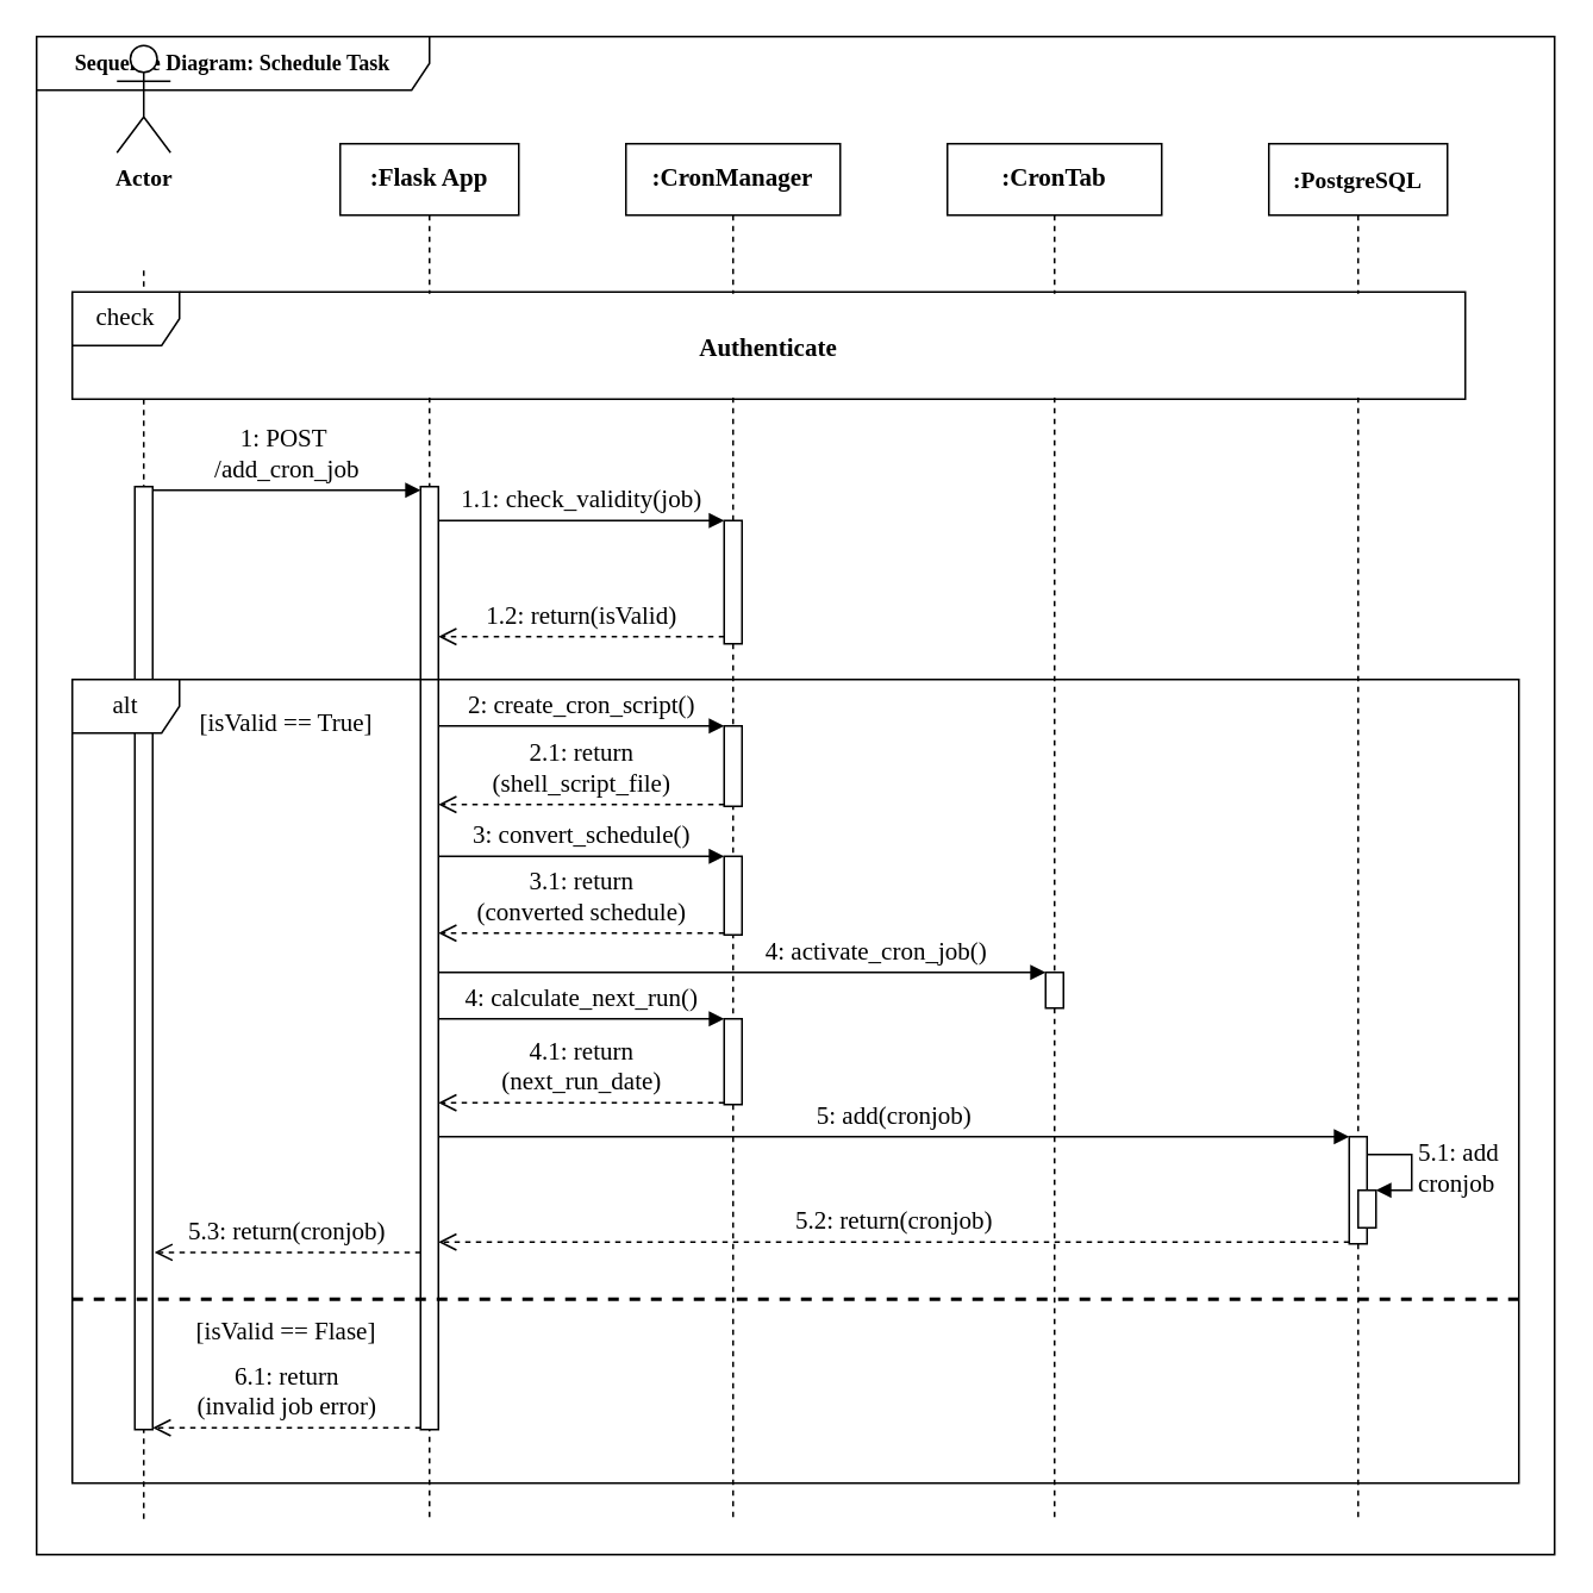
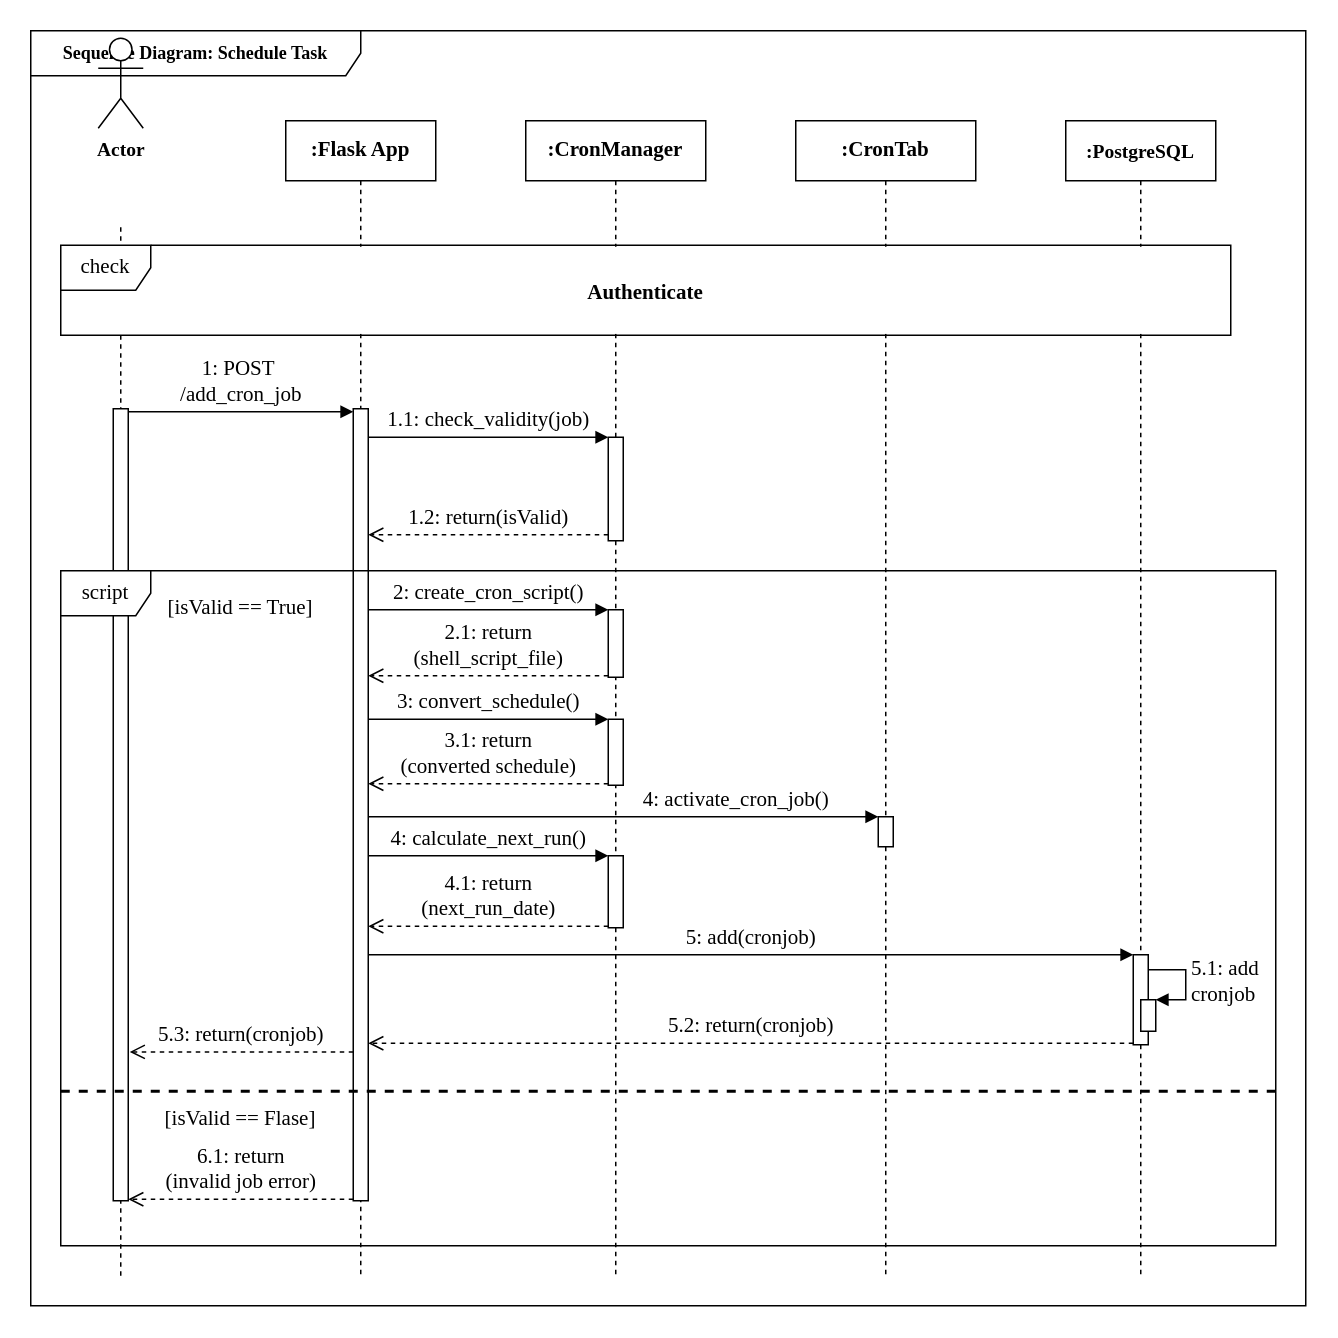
  <mxCell id="0" />
  <mxCell id="1" parent="0" />
  <mxCell id="2" value="&lt;b&gt;&lt;font face=&quot;Old Standard TT&quot;&gt;Sequence Diagram: Schedule Task&lt;/font&gt;&lt;/b&gt;" style="shape=umlFrame;whiteSpace=wrap;html=1;width=220;height=30;" parent="1" vertex="1"><mxGeometry x="20" y="20" width="850" height="850" as="geometry" /></mxCell>
  <mxCell id="3" value="" style="endArrow=none;dashed=1;html=1;" parent="1" edge="1"><mxGeometry width="50" height="50" relative="1" as="geometry"><mxPoint x="80" y="850" as="sourcePoint" /><mxPoint x="80" y="148" as="targetPoint" /></mxGeometry></mxCell>
  <mxCell id="4" value="&lt;font face=&quot;Old Standard TT&quot; size=&quot;1&quot;&gt;&lt;b style=&quot;font-size: 14px&quot;&gt;:CronTab&lt;/b&gt;&lt;/font&gt;" style="shape=umlLifeline;perimeter=lifelinePerimeter;whiteSpace=wrap;html=1;container=1;collapsible=0;recursiveResize=0;outlineConnect=0;" parent="1" vertex="1"><mxGeometry x="530" y="80" width="120" height="770" as="geometry" /></mxCell>
  <mxCell id="5" value="&lt;font face=&quot;Old Standard TT&quot; size=&quot;1&quot;&gt;&lt;b style=&quot;font-size: 13px&quot;&gt;:PostgreSQL&lt;/b&gt;&lt;/font&gt;" style="shape=umlLifeline;perimeter=lifelinePerimeter;whiteSpace=wrap;html=1;container=1;collapsible=0;recursiveResize=0;outlineConnect=0;" parent="1" vertex="1"><mxGeometry x="710" y="80" width="100" height="770" as="geometry" /></mxCell>
  <mxCell id="6" value="" style="html=1;points=[];perimeter=orthogonalPerimeter;strokeWidth=1;fontFamily=Old Standard TT;fontSize=14;" parent="5" vertex="1"><mxGeometry x="45" y="556" width="10" height="60" as="geometry" /></mxCell>
  <mxCell id="7" value="" style="html=1;points=[];perimeter=orthogonalPerimeter;strokeWidth=1;fontFamily=Old Standard TT;fontSize=14;" parent="5" vertex="1"><mxGeometry x="50" y="586" width="10" height="21" as="geometry" /></mxCell>
  <mxCell id="8" value="5.1: add&lt;br&gt;cronjob" style="edgeStyle=orthogonalEdgeStyle;html=1;align=left;spacingLeft=2;endArrow=block;rounded=0;entryX=1;entryY=0;labelBackgroundColor=none;strokeWidth=1;fontFamily=Old Standard TT;fontSize=14;" parent="5" target="7" edge="1"><mxGeometry relative="1" as="geometry"><mxPoint x="55" y="566" as="sourcePoint" /><Array as="points"><mxPoint x="80" y="566" /></Array></mxGeometry></mxCell>
  <mxCell id="9" value="&lt;font face=&quot;Old Standard TT&quot; style=&quot;font-size: 13px&quot;&gt;&lt;b&gt;Actor&lt;/b&gt;&lt;/font&gt;" style="shape=umlActor;verticalLabelPosition=bottom;verticalAlign=top;html=1;" parent="1" vertex="1"><mxGeometry x="65" y="25" width="30" height="60" as="geometry" /></mxCell>
  <mxCell id="10" value="&lt;font face=&quot;Old Standard TT&quot; size=&quot;1&quot;&gt;&lt;b style=&quot;font-size: 14px&quot;&gt;:Flask App&lt;/b&gt;&lt;/font&gt;" style="shape=umlLifeline;perimeter=lifelinePerimeter;whiteSpace=wrap;html=1;container=1;collapsible=0;recursiveResize=0;outlineConnect=0;" parent="1" vertex="1"><mxGeometry x="190" y="80" width="100" height="770" as="geometry" /></mxCell>
  <mxCell id="11" value="" style="html=1;points=[];perimeter=orthogonalPerimeter;" parent="10" vertex="1"><mxGeometry x="45" y="192" width="10" height="528" as="geometry" /></mxCell>
  <mxCell id="12" value="&lt;font face=&quot;Old Standard TT&quot; style=&quot;font-size: 14px&quot;&gt;1: POST&amp;nbsp; &lt;br&gt;/add_cron_job&lt;/font&gt;" style="html=1;verticalAlign=bottom;endArrow=block;labelBackgroundColor=none;" parent="1" edge="1"><mxGeometry width="80" relative="1" as="geometry"><mxPoint x="85" y="274" as="sourcePoint" /><mxPoint x="235" y="274" as="targetPoint" /></mxGeometry></mxCell>
  <mxCell id="13" value="" style="html=1;points=[];perimeter=orthogonalPerimeter;" parent="1" vertex="1"><mxGeometry x="75" y="272" width="10" height="528" as="geometry" /></mxCell>
  <mxCell id="14" value="&lt;font face=&quot;Old Standard TT&quot; size=&quot;1&quot;&gt;&lt;b style=&quot;font-size: 14px&quot;&gt;:CronManager&lt;/b&gt;&lt;/font&gt;" style="shape=umlLifeline;perimeter=lifelinePerimeter;whiteSpace=wrap;html=1;container=1;collapsible=0;recursiveResize=0;outlineConnect=0;" parent="1" vertex="1"><mxGeometry x="350" y="80" width="120" height="770" as="geometry" /></mxCell>
  <mxCell id="15" value="" style="html=1;points=[];perimeter=orthogonalPerimeter;" parent="14" vertex="1"><mxGeometry x="235" y="464" width="10" height="20" as="geometry" /></mxCell>
  <mxCell id="16" value="" style="html=1;points=[];perimeter=orthogonalPerimeter;fontFamily=Old Standard TT;fontSize=14;" parent="14" vertex="1"><mxGeometry x="55" y="399" width="10" height="44" as="geometry" /></mxCell>
  <mxCell id="17" value="" style="html=1;points=[];perimeter=orthogonalPerimeter;strokeWidth=1;fontFamily=Old Standard TT;fontSize=14;" parent="14" vertex="1"><mxGeometry x="55" y="211" width="10" height="69" as="geometry" /></mxCell>
  <mxCell id="18" value="" style="html=1;points=[];perimeter=orthogonalPerimeter;fontFamily=Old Standard TT;fontSize=14;" parent="14" vertex="1"><mxGeometry x="55" y="326" width="10" height="45" as="geometry" /></mxCell>
  <mxCell id="19" value="2.1: return&lt;br&gt;(shell_script_file)" style="html=1;verticalAlign=bottom;endArrow=open;dashed=1;endSize=8;exitX=0;exitY=0.95;labelBackgroundColor=none;fontFamily=Old Standard TT;fontSize=14;" parent="14" edge="1"><mxGeometry relative="1" as="geometry"><mxPoint x="-105" y="370" as="targetPoint" /><mxPoint x="55" y="370" as="sourcePoint" /></mxGeometry></mxCell>
  <mxCell id="20" value="2: create_cron_script()" style="html=1;verticalAlign=bottom;endArrow=block;entryX=0;entryY=0;labelBackgroundColor=none;fontFamily=Old Standard TT;fontSize=14;" parent="14" target="18" edge="1"><mxGeometry relative="1" as="geometry"><mxPoint x="-105" y="326" as="sourcePoint" /></mxGeometry></mxCell>
  <mxCell id="21" value="&lt;font style=&quot;font-size: 14px&quot; face=&quot;Old Standard TT&quot;&gt;4: activate_cron_job()&lt;/font&gt;" style="html=1;verticalAlign=bottom;endArrow=block;labelBackgroundColor=none;" parent="1" edge="1"><mxGeometry x="0.441" relative="1" as="geometry"><mxPoint x="245" y="544" as="sourcePoint" /><mxPoint x="585" y="544" as="targetPoint" /><mxPoint as="offset" /></mxGeometry></mxCell>
  <mxCell id="22" value="[isValid == True]" style="text;align=center;fontStyle=0;verticalAlign=middle;spacingLeft=3;spacingRight=3;strokeColor=none;rotatable=0;points=[[0,0.5],[1,0.5]];portConstraint=eastwest;fontFamily=Old Standard TT;fontSize=14;" parent="1" vertex="1"><mxGeometry x="120" y="390" width="80" height="26" as="geometry" /></mxCell>
  <mxCell id="23" value="3.1: return&lt;br&gt;(converted schedule)" style="html=1;verticalAlign=bottom;endArrow=open;dashed=1;endSize=8;exitX=0;exitY=0.95;labelBackgroundColor=none;fontFamily=Old Standard TT;fontSize=14;" parent="1" edge="1"><mxGeometry relative="1" as="geometry"><mxPoint x="245" y="522" as="targetPoint" /><mxPoint x="405" y="522" as="sourcePoint" /></mxGeometry></mxCell>
  <mxCell id="24" value="3: convert_schedule()" style="html=1;verticalAlign=bottom;endArrow=block;entryX=0;entryY=0;labelBackgroundColor=none;fontFamily=Old Standard TT;fontSize=14;" parent="1" target="16" edge="1"><mxGeometry relative="1" as="geometry"><mxPoint x="245" y="479" as="sourcePoint" /></mxGeometry></mxCell>
  <mxCell id="25" value="" style="html=1;points=[];perimeter=orthogonalPerimeter;fontFamily=Old Standard TT;fontSize=14;" parent="1" vertex="1"><mxGeometry x="405" y="570" width="10" height="48" as="geometry" /></mxCell>
  <mxCell id="26" value="4.1: return&lt;br&gt;(next_run_date)" style="html=1;verticalAlign=bottom;endArrow=open;dashed=1;endSize=8;exitX=0;exitY=0.95;labelBackgroundColor=none;fontFamily=Old Standard TT;fontSize=14;" parent="1" edge="1"><mxGeometry relative="1" as="geometry"><mxPoint x="245" y="617" as="targetPoint" /><mxPoint x="405" y="617" as="sourcePoint" /></mxGeometry></mxCell>
  <mxCell id="27" value="4: calculate_next_run()" style="html=1;verticalAlign=bottom;endArrow=block;entryX=0;entryY=0;labelBackgroundColor=none;fontFamily=Old Standard TT;fontSize=14;" parent="1" target="25" edge="1"><mxGeometry relative="1" as="geometry"><mxPoint x="245" y="570" as="sourcePoint" /></mxGeometry></mxCell>
  <mxCell id="28" value="[isValid == Flase]" style="text;align=center;fontStyle=0;verticalAlign=middle;spacingLeft=3;spacingRight=3;strokeColor=none;rotatable=0;points=[[0,0.5],[1,0.5]];portConstraint=eastwest;fontFamily=Old Standard TT;fontSize=14;" parent="1" vertex="1"><mxGeometry x="90" y="731" width="140" height="26" as="geometry" /></mxCell>
  <mxCell id="29" value="1.1: check_validity(job)" style="html=1;verticalAlign=bottom;endArrow=block;entryX=0;entryY=0;labelBackgroundColor=none;fontFamily=Old Standard TT;fontSize=14;strokeWidth=1;" parent="1" source="11" target="17" edge="1"><mxGeometry relative="1" as="geometry"><mxPoint x="335" y="291" as="sourcePoint" /></mxGeometry></mxCell>
  <mxCell id="30" value="1.2: return(isValid)" style="html=1;verticalAlign=bottom;endArrow=open;endSize=8;labelBackgroundColor=none;fontFamily=Old Standard TT;fontSize=14;strokeWidth=1;dashed=1;" parent="1" edge="1"><mxGeometry relative="1" as="geometry"><mxPoint x="245" y="356" as="targetPoint" /><mxPoint x="405" y="356" as="sourcePoint" /></mxGeometry></mxCell>
  <mxCell id="31" value="5: add(cronjob)" style="html=1;verticalAlign=bottom;endArrow=block;entryX=0;entryY=0;labelBackgroundColor=none;strokeWidth=1;fontFamily=Old Standard TT;fontSize=14;" parent="1" target="6" edge="1"><mxGeometry relative="1" as="geometry"><mxPoint x="245" y="636" as="sourcePoint" /></mxGeometry></mxCell>
  <mxCell id="32" value="5.2: return(cronjob)" style="html=1;verticalAlign=bottom;endArrow=open;dashed=1;endSize=8;exitX=0;exitY=0.95;labelBackgroundColor=none;strokeWidth=1;fontFamily=Old Standard TT;fontSize=14;" parent="1" edge="1"><mxGeometry relative="1" as="geometry"><mxPoint x="245" y="695" as="targetPoint" /><mxPoint x="755" y="695" as="sourcePoint" /></mxGeometry></mxCell>
  <mxCell id="33" value="6.1: return&lt;br&gt;(invalid job error)" style="html=1;verticalAlign=bottom;endArrow=open;dashed=1;endSize=8;labelBackgroundColor=none;strokeWidth=1;fontFamily=Old Standard TT;fontSize=14;" parent="1" edge="1"><mxGeometry relative="1" as="geometry"><mxPoint x="235" y="799" as="sourcePoint" /><mxPoint x="85" y="799" as="targetPoint" /></mxGeometry></mxCell>
  <mxCell id="34" value="5.3: return(cronjob)" style="html=1;verticalAlign=bottom;endArrow=open;dashed=1;endSize=8;labelBackgroundColor=none;strokeWidth=1;fontFamily=Old Standard TT;fontSize=14;entryX=1.1;entryY=0.8;entryDx=0;entryDy=0;entryPerimeter=0;" parent="1" edge="1"><mxGeometry x="0.007" relative="1" as="geometry"><mxPoint x="235" y="700.8" as="sourcePoint" /><mxPoint x="86" y="700.8" as="targetPoint" /><mxPoint as="offset" /></mxGeometry></mxCell>
  <mxCell id="35" value="" style="line;strokeWidth=2;fillColor=none;align=left;verticalAlign=middle;spacingTop=-1;spacingLeft=3;spacingRight=3;rotatable=0;labelPosition=right;points=[];portConstraint=eastwest;fontFamily=Old Standard TT;fontSize=14;dashed=1;" parent="1" vertex="1"><mxGeometry x="40" y="723" width="810" height="8" as="geometry" /></mxCell>
- <mxCell id="36" value="&lt;font face=&quot;Old Standard TT&quot; style=&quot;font-size: 14px&quot;&gt;alt&lt;/font&gt;" style="shape=umlFrame;whiteSpace=wrap;html=1;" parent="1" vertex="1"><mxGeometry x="40" y="380" width="810" height="450" as="geometry" /></mxCell>
+ <mxCell id="36" value="&lt;font face=&quot;Old Standard TT&quot; style=&quot;font-size: 14px&quot;&gt;script&lt;/font&gt;" style="shape=umlFrame;whiteSpace=wrap;html=1;" parent="1" vertex="1"><mxGeometry x="40" y="380" width="810" height="450" as="geometry" /></mxCell>
  <mxCell id="37" value="Authenticate" style="text;align=center;fontStyle=1;verticalAlign=middle;spacingLeft=3;spacingRight=3;strokeColor=none;rotatable=0;points=[[0,0.5],[1,0.5]];portConstraint=eastwest;fontFamily=Old Standard TT;fontSize=14;fillColor=#ffffff;" parent="1" vertex="1"><mxGeometry x="41" y="164" width="778" height="58" as="geometry" /></mxCell>
  <mxCell id="38" value="check" style="shape=umlFrame;whiteSpace=wrap;html=1;strokeWidth=1;fontFamily=Old Standard TT;fontSize=14;" parent="1" vertex="1"><mxGeometry x="40" y="163" width="780" height="60" as="geometry" /></mxCell>
